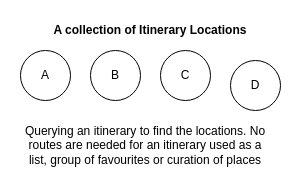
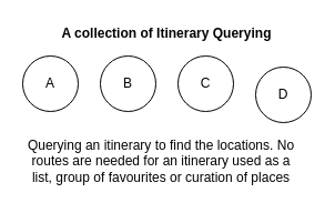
  <mxCell id="0" />
  <mxCell id="1" parent="0" />
  <mxCell id="2" value="A" style="ellipse;whiteSpace=wrap;html=1;aspect=fixed;" vertex="1" parent="1"><mxGeometry x="20" y="50" width="50" height="50" as="geometry" /></mxCell>
  <mxCell id="3" value="B" style="ellipse;whiteSpace=wrap;html=1;aspect=fixed;" vertex="1" parent="1"><mxGeometry x="90" y="50" width="50" height="50" as="geometry" /></mxCell>
  <mxCell id="4" value="C" style="ellipse;whiteSpace=wrap;html=1;aspect=fixed;" vertex="1" parent="1"><mxGeometry x="160" y="50" width="50" height="50" as="geometry" /></mxCell>
  <mxCell id="5" value="D" style="ellipse;whiteSpace=wrap;html=1;aspect=fixed;" vertex="1" parent="1"><mxGeometry x="230" y="60" width="50" height="50" as="geometry" /></mxCell>
- <mxCell id="6" value="A collection of Itinerary Locations" style="text;html=1;strokeColor=none;fillColor=none;align=center;verticalAlign=middle;whiteSpace=wrap;rounded=0;fontStyle=1" vertex="1" parent="1"><mxGeometry x="20" y="20" width="260" height="20" as="geometry" /></mxCell>
+ <mxCell id="6" value="A collection of Itinerary Querying" style="text;html=1;strokeColor=none;fillColor=none;align=center;verticalAlign=middle;whiteSpace=wrap;rounded=0;fontStyle=1" vertex="1" parent="1"><mxGeometry x="20" y="20" width="260" height="20" as="geometry" /></mxCell>
  <mxCell id="7" value="Querying an itinerary to find the locations. No routes are needed for an itinerary used as a list, group of favourites or curation of places" style="text;html=1;strokeColor=none;fillColor=none;align=center;verticalAlign=middle;whiteSpace=wrap;rounded=0;" vertex="1" parent="1"><mxGeometry x="20" y="120" width="250" height="50" as="geometry" /></mxCell>
